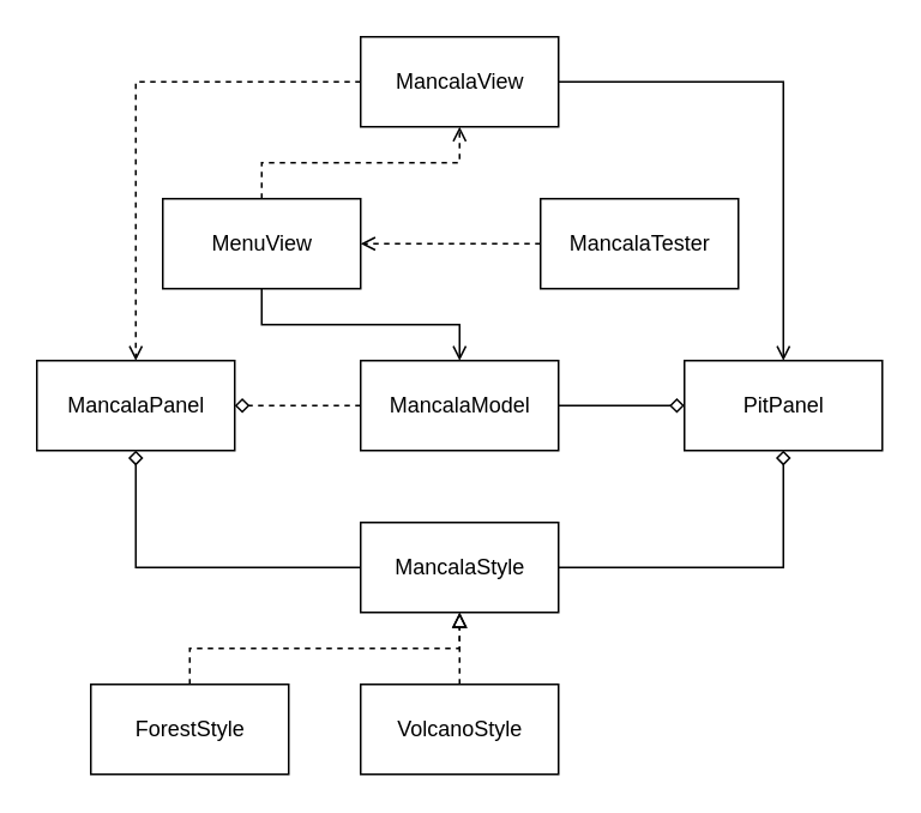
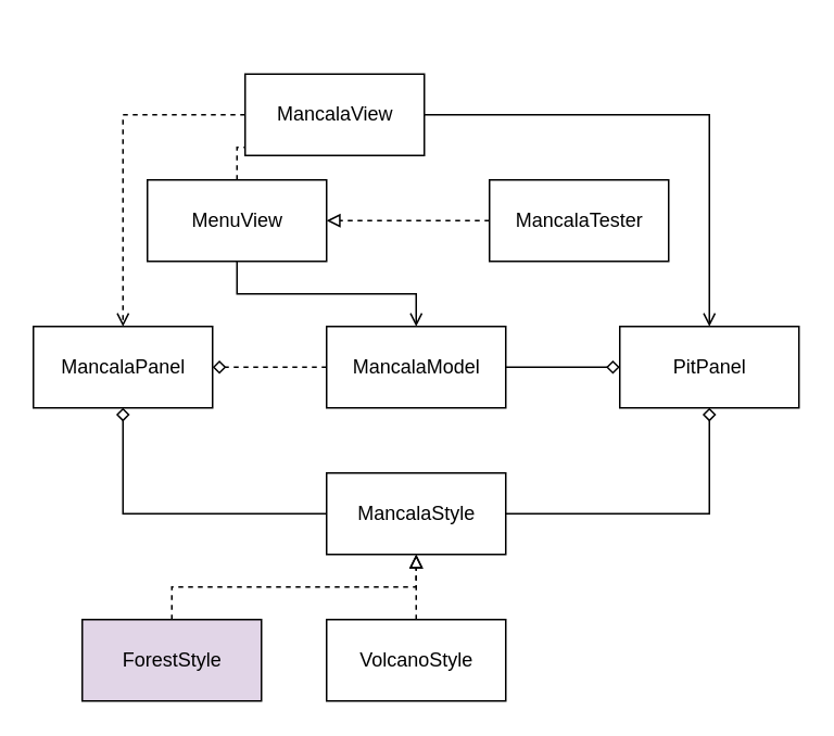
  <mxCell id="0" />
  <mxCell id="1" parent="0" />
  <mxCell id="2" style="edgeStyle=orthogonalEdgeStyle;rounded=0;orthogonalLoop=1;jettySize=auto;html=1;dashed=0;endArrow=open;endFill=0;" edge="1" parent="1" source="18" target="5"><mxGeometry relative="1" as="geometry" /></mxCell>
  <mxCell id="3" style="edgeStyle=orthogonalEdgeStyle;rounded=0;orthogonalLoop=1;jettySize=auto;html=1;endArrow=diamond;endFill=0;entryX=1;entryY=0.5;entryDx=0;entryDy=0;dashed=1;" edge="1" parent="1" source="5" target="8"><mxGeometry relative="1" as="geometry"><mxPoint x="160" y="110" as="targetPoint" /><Array as="points" /></mxGeometry></mxCell>
  <mxCell id="4" style="edgeStyle=orthogonalEdgeStyle;rounded=0;orthogonalLoop=1;jettySize=auto;html=1;entryX=0;entryY=0.5;entryDx=0;entryDy=0;endArrow=diamond;endFill=0;" edge="1" parent="1" source="5" target="9"><mxGeometry relative="1" as="geometry"><Array as="points" /></mxGeometry></mxCell>
  <mxCell id="5" value="MancalaModel" style="html=1;" vertex="1" parent="1"><mxGeometry x="200" y="200" width="110" height="50" as="geometry" /></mxCell>
  <mxCell id="6" style="edgeStyle=orthogonalEdgeStyle;rounded=0;orthogonalLoop=1;jettySize=auto;html=1;exitX=0;exitY=0.5;exitDx=0;exitDy=0;entryX=0.5;entryY=0;entryDx=0;entryDy=0;endArrow=open;endFill=0;dashed=1;" edge="1" parent="1" source="19" target="8"><mxGeometry relative="1" as="geometry" /></mxCell>
  <mxCell id="7" style="edgeStyle=orthogonalEdgeStyle;rounded=0;orthogonalLoop=1;jettySize=auto;html=1;exitX=1;exitY=0.5;exitDx=0;exitDy=0;entryX=0.5;entryY=0;entryDx=0;entryDy=0;dashed=0;endArrow=open;endFill=0;" edge="1" parent="1" source="19" target="9"><mxGeometry relative="1" as="geometry" /></mxCell>
  <mxCell id="8" value="MancalaPanel" style="html=1;" vertex="1" parent="1"><mxGeometry x="20" y="200" width="110" height="50" as="geometry" /></mxCell>
  <mxCell id="9" value="PitPanel" style="html=1;" vertex="1" parent="1"><mxGeometry x="380" y="200" width="110" height="50" as="geometry" /></mxCell>
  <mxCell id="10" style="edgeStyle=orthogonalEdgeStyle;rounded=0;orthogonalLoop=1;jettySize=auto;html=1;exitX=0;exitY=0.5;exitDx=0;exitDy=0;entryX=0.5;entryY=1;entryDx=0;entryDy=0;endArrow=diamond;endFill=0;" edge="1" parent="1" source="12" target="8"><mxGeometry relative="1" as="geometry" /></mxCell>
  <mxCell id="11" style="edgeStyle=orthogonalEdgeStyle;rounded=0;orthogonalLoop=1;jettySize=auto;html=1;exitX=1;exitY=0.5;exitDx=0;exitDy=0;entryX=0.5;entryY=1;entryDx=0;entryDy=0;endArrow=diamond;endFill=0;" edge="1" parent="1" source="12" target="9"><mxGeometry relative="1" as="geometry" /></mxCell>
  <mxCell id="12" value="MancalaStyle" style="html=1;" vertex="1" parent="1"><mxGeometry x="200" y="290" width="110" height="50" as="geometry" /></mxCell>
  <mxCell id="13" style="edgeStyle=orthogonalEdgeStyle;rounded=0;orthogonalLoop=1;jettySize=auto;html=1;exitX=0.5;exitY=0;exitDx=0;exitDy=0;entryX=0.5;entryY=1;entryDx=0;entryDy=0;dashed=1;endArrow=block;endFill=0;" edge="1" parent="1" source="14" target="12"><mxGeometry relative="1" as="geometry" /></mxCell>
- <mxCell id="14" value="ForestStyle" style="html=1;" vertex="1" parent="1"><mxGeometry x="50" y="380" width="110" height="50" as="geometry" /></mxCell>
+ <mxCell id="14" value="ForestStyle" style="html=1;fillColor=#e1d5e7;" vertex="1" parent="1"><mxGeometry x="50" y="380" width="110" height="50" as="geometry" /></mxCell>
  <mxCell id="15" style="edgeStyle=orthogonalEdgeStyle;rounded=0;orthogonalLoop=1;jettySize=auto;html=1;dashed=1;endArrow=block;endFill=0;" edge="1" parent="1" source="16"><mxGeometry relative="1" as="geometry"><mxPoint x="255" y="340" as="targetPoint" /></mxGeometry></mxCell>
  <mxCell id="16" value="VolcanoStyle" style="html=1;" vertex="1" parent="1"><mxGeometry x="200" y="380" width="110" height="50" as="geometry" /></mxCell>
  <mxCell id="17" style="edgeStyle=orthogonalEdgeStyle;rounded=0;orthogonalLoop=1;jettySize=auto;html=1;entryX=0.5;entryY=1;entryDx=0;entryDy=0;endArrow=open;endFill=0;dashed=1;" edge="1" parent="1" source="18" target="19"><mxGeometry relative="1" as="geometry" /></mxCell>
  <mxCell id="18" value="MenuView" style="html=1;" vertex="1" parent="1"><mxGeometry x="90" y="110" width="110" height="50" as="geometry" /></mxCell>
- <mxCell id="19" value="MancalaView" style="html=1;" vertex="1" parent="1"><mxGeometry x="200" y="20" width="110" height="50" as="geometry" /></mxCell>
- <mxCell id="20" style="edgeStyle=orthogonalEdgeStyle;rounded=0;orthogonalLoop=1;jettySize=auto;html=1;dashed=1;endArrow=open;endFill=0;" edge="1" parent="1" source="21" target="18"><mxGeometry relative="1" as="geometry" /></mxCell>
+ <mxCell id="19" value="MancalaView" style="html=1;" vertex="1" parent="1"><mxGeometry x="150" y="45" width="110" height="50" as="geometry" /></mxCell>
+ <mxCell id="20" style="edgeStyle=orthogonalEdgeStyle;rounded=0;orthogonalLoop=1;jettySize=auto;html=1;dashed=1;endArrow=block;endFill=0;" edge="1" parent="1" source="21" target="18"><mxGeometry relative="1" as="geometry" /></mxCell>
  <mxCell id="21" value="MancalaTester" style="html=1;" vertex="1" parent="1"><mxGeometry x="300" y="110" width="110" height="50" as="geometry" /></mxCell>
